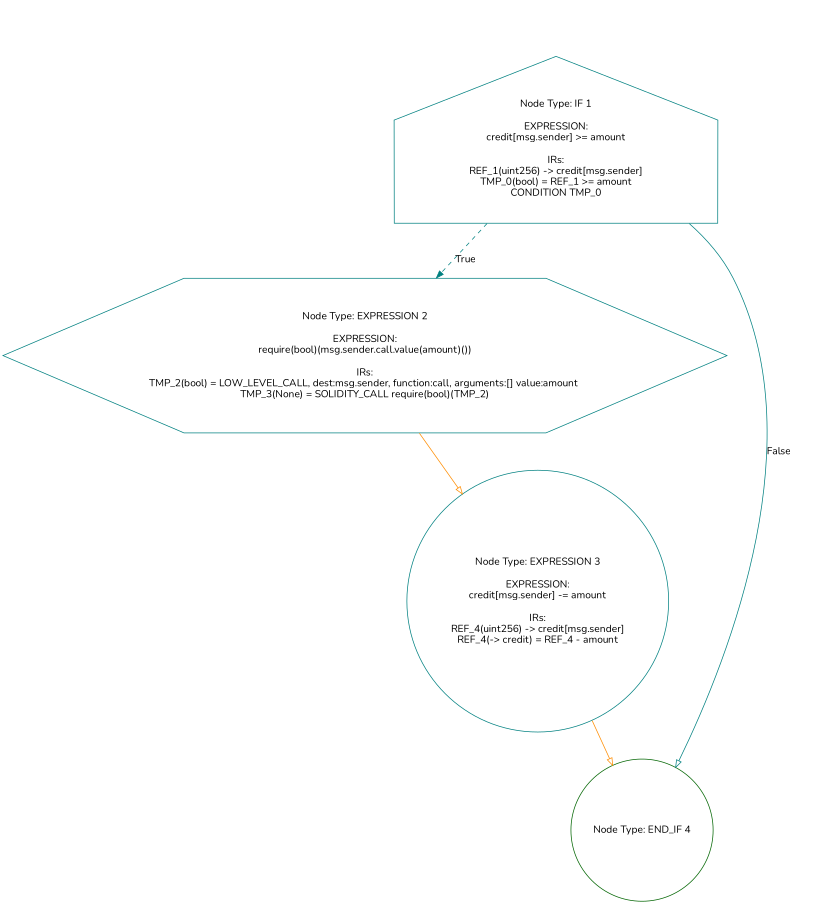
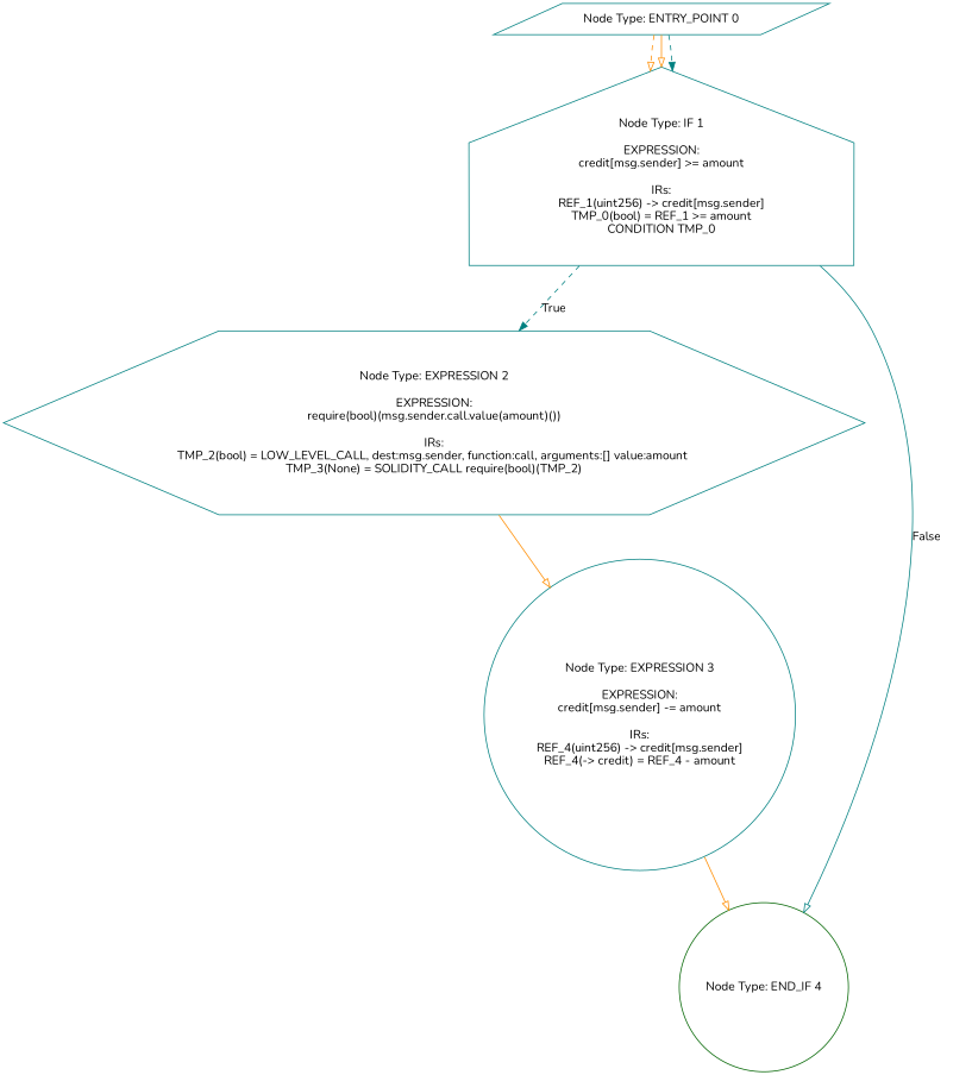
  digraph {
    fontname=Nunito
    node [color=teal shape=circle fontname=Nunito]
    edge [color=darkorange style=solid arrowhead=onormal fontname=Nunito]
+   n1 [label="Node Type: ENTRY_POINT 0\n" shape=parallelogram]
    n2 [label="Node Type: IF 1\n\nEXPRESSION:\ncredit[msg.sender] >= amount\n\nIRs:\nREF_1(uint256) -> credit[msg.sender]\nTMP_0(bool) = REF_1 >= amount\nCONDITION TMP_0" shape=house]
    n3 [label="Node Type: EXPRESSION 2\n\nEXPRESSION:\nrequire(bool)(msg.sender.call.value(amount)())\n\nIRs:\nTMP_2(bool) = LOW_LEVEL_CALL, dest:msg.sender, function:call, arguments:[] value:amount \nTMP_3(None) = SOLIDITY_CALL require(bool)(TMP_2)" shape=hexagon]
    n4 [label="Node Type: END_IF 4\n" color=darkgreen]
    n5 [label="Node Type: EXPRESSION 3\n\nEXPRESSION:\ncredit[msg.sender] -= amount\n\nIRs:\nREF_4(uint256) -> credit[msg.sender]\nREF_4(-> credit) = REF_4 - amount"]
+   n1 -> n2 [style=dashed]
+   n1 -> n2
+   n1 -> n2 [color=teal style=dashed arrowhead=normal]
    n2 -> n3 [label=True color=teal style=dashed arrowhead=normal]
    n2 -> n4 [label=False color=teal]
    n3 -> n5
    n5 -> n4
  }
